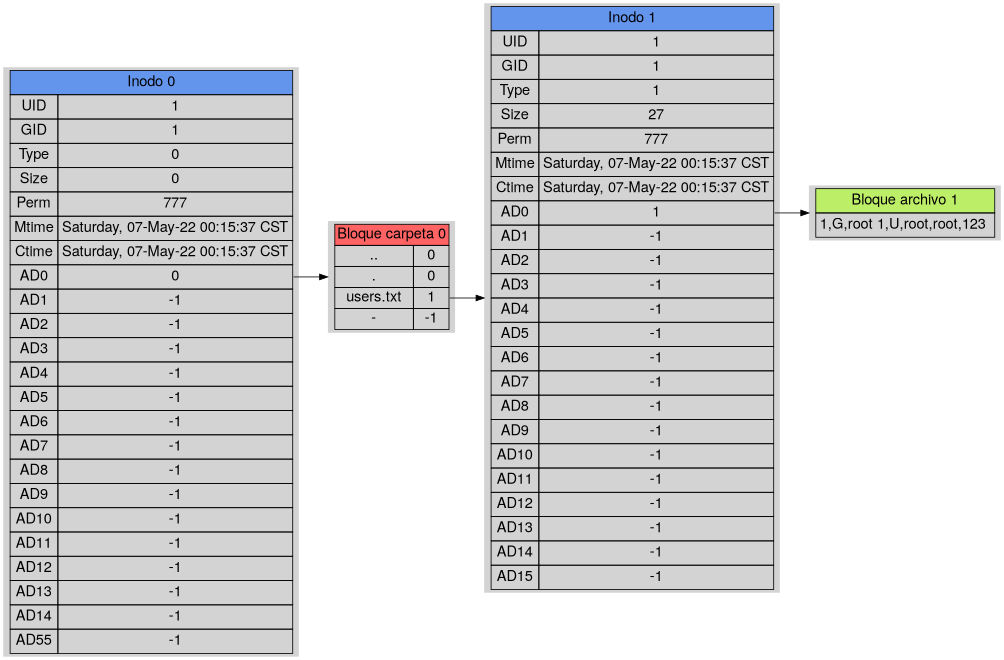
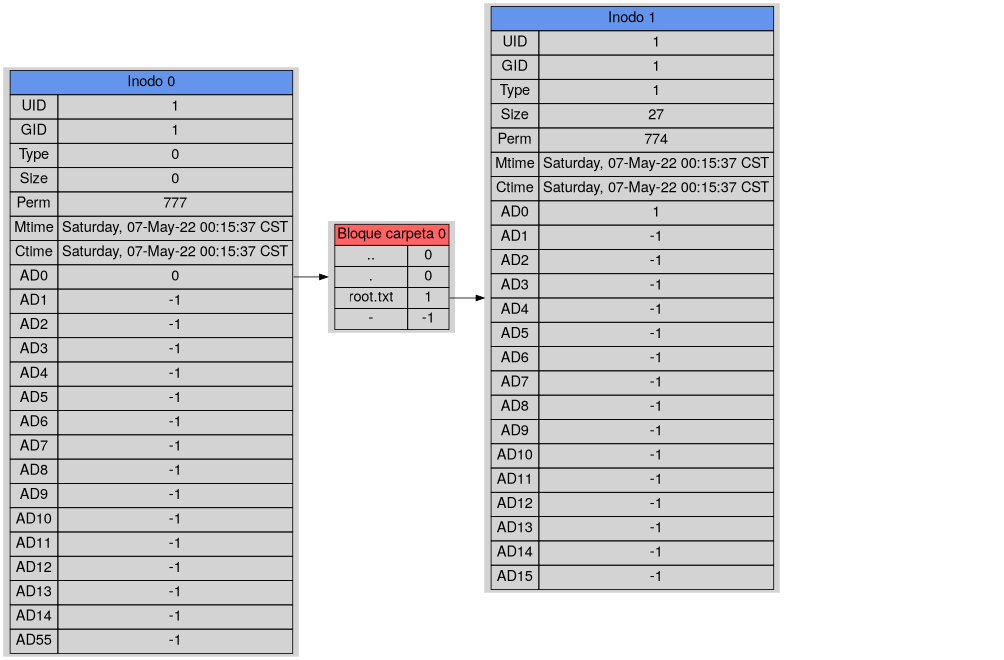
  digraph {
    fontname="Helvetica,Arial,sans-serif"
    fontsize=30
    labelloc=t
    rankdir=LR
    splines=true
    node [fontname="Helvetica,Arial,sans-serif" fontsize=18 shape=plaintext style=filled]
    edge [fontname="Helvetica,Arial,sans-serif" tailport=id0]
    n1 [label=< <TABLE BORDER="0" CELLBORDER="1" CELLSPACING="0" CELLPADDING="4"> <TR> <TD COLSPAN="2" BGCOLOR="cornflowerblue">Inodo 0</TD> </TR> <TR> <TD>UID</TD> <TD>1</TD> </TR> <TR> <TD>GID</TD> <TD>1</TD> </TR> <TR> <TD>Type</TD> <TD>0</TD> </TR> <TR> <TD>Size</TD> <TD>0</TD> </TR> <TR> <TD>Perm</TD> <TD>777</TD> </TR> <TR> <TD>Mtime</TD> <TD>Saturday, 07-May-22 00:15:37 CST</TD> </TR> <TR> <TD>Ctime</TD> <TD>Saturday, 07-May-22 00:15:37 CST</TD> </TR> <TR> <TD PORT="ii0">AD0</TD> <TD PORT="id0">0</TD> </TR> <TR> <TD PORT="ii1">AD1</TD> <TD PORT="id1">-1</TD> </TR> <TR> <TD PORT="ii2">AD2</TD> <TD PORT="id2">-1</TD> </TR> <TR> <TD PORT="ii3">AD3</TD> <TD PORT="id3">-1</TD> </TR> <TR> <TD PORT="ii4">AD4</TD> <TD PORT="id4">-1</TD> </TR> <TR> <TD PORT="ii5">AD5</TD> <TD PORT="id5">-1</TD> </TR> <TR> <TD PORT="ii6">AD6</TD> <TD PORT="id6">-1</TD> </TR> <TR> <TD PORT="ii7">AD7</TD> <TD PORT="id7">-1</TD> </TR> <TR> <TD PORT="ii8">AD8</TD> <TD PORT="id8">-1</TD> </TR> <TR> <TD PORT="ii9">AD9</TD> <TD PORT="id9">-1</TD> </TR> <TR> <TD PORT="ii10">AD10</TD> <TD PORT="id10">-1</TD> </TR> <TR> <TD PORT="ii11">AD11</TD> <TD PORT="id11">-1</TD> </TR> <TR> <TD PORT="ii12">AD12</TD> <TD PORT="id12">-1</TD> </TR> <TR> <TD PORT="ii13">AD13</TD> <TD PORT="id13">-1</TD> </TR> <TR> <TD PORT="ii14">AD14</TD> <TD PORT="id14">-1</TD> </TR> <TR> <TD PORT="ii15">AD55</TD> <TD PORT="id15">-1</TD> </TR> </TABLE>>]
-   n2 [label=< <TABLE BORDER="0" CELLBORDER="1" CELLSPACING="0"> <TR> <TD COLSPAN="2" BGCOLOR="#ff6363">Bloque carpeta 0</TD> </TR> <TR> <TD PORT="bi0">..</TD> <TD PORT="bd0">0</TD> </TR> <TR> <TD PORT="bi1">.</TD> <TD PORT="bd1">0</TD> </TR> <TR> <TD PORT="bi2">users.txt</TD> <TD PORT="bd2">1</TD> </TR> <TR> <TD PORT="bi3">-</TD> <TD PORT="bd3">-1</TD> </TR> </TABLE>>]
-   n3 [label=< <TABLE BORDER="0" CELLBORDER="1" CELLSPACING="0" CELLPADDING="4"> <TR> <TD COLSPAN="2" BGCOLOR="cornflowerblue">Inodo 1</TD> </TR> <TR> <TD>UID</TD> <TD>1</TD> </TR> <TR> <TD>GID</TD> <TD>1</TD> </TR> <TR> <TD>Type</TD> <TD>1</TD> </TR> <TR> <TD>Size</TD> <TD>27</TD> </TR> <TR> <TD>Perm</TD> <TD>777</TD> </TR> <TR> <TD>Mtime</TD> <TD>Saturday, 07-May-22 00:15:37 CST</TD> </TR> <TR> <TD>Ctime</TD> <TD>Saturday, 07-May-22 00:15:37 CST</TD> </TR> <TR> <TD PORT="ii0">AD0</TD> <TD PORT="id0">1</TD> </TR> <TR> <TD PORT="ii1">AD1</TD> <TD PORT="id1">-1</TD> </TR> <TR> <TD PORT="ii2">AD2</TD> <TD PORT="id2">-1</TD> </TR> <TR> <TD PORT="ii3">AD3</TD> <TD PORT="id3">-1</TD> </TR> <TR> <TD PORT="ii4">AD4</TD> <TD PORT="id4">-1</TD> </TR> <TR> <TD PORT="ii5">AD5</TD> <TD PORT="id5">-1</TD> </TR> <TR> <TD PORT="ii6">AD6</TD> <TD PORT="id6">-1</TD> </TR> <TR> <TD PORT="ii7">AD7</TD> <TD PORT="id7">-1</TD> </TR> <TR> <TD PORT="ii8">AD8</TD> <TD PORT="id8">-1</TD> </TR> <TR> <TD PORT="ii9">AD9</TD> <TD PORT="id9">-1</TD> </TR> <TR> <TD PORT="ii10">AD10</TD> <TD PORT="id10">-1</TD> </TR> <TR> <TD PORT="ii11">AD11</TD> <TD PORT="id11">-1</TD> </TR> <TR> <TD PORT="ii12">AD12</TD> <TD PORT="id12">-1</TD> </TR> <TR> <TD PORT="ii13">AD13</TD> <TD PORT="id13">-1</TD> </TR> <TR> <TD PORT="ii14">AD14</TD> <TD PORT="id14">-1</TD> </TR> <TR> <TD PORT="ii15">AD15</TD> <TD PORT="id15">-1</TD> </TR> </TABLE>>]
-   n4 [label=< <TABLE BORDER="0" CELLBORDER="1" CELLSPACING="0" CELLPADDING="4"> <TR> <TD COLSPAN="2" BGCOLOR="darkolivegreen2">Bloque archivo 1</TD> </TR> <TR> <TD COLSPAN="2">1,G,root 1,U,root,root,123 </TD> </TR> </TABLE>>]
+   n2 [label=< <TABLE BORDER="0" CELLBORDER="1" CELLSPACING="0"> <TR> <TD COLSPAN="2" BGCOLOR="#ff6363">Bloque carpeta 0</TD> </TR> <TR> <TD PORT="bi0">..</TD> <TD PORT="bd0">0</TD> </TR> <TR> <TD PORT="bi1">.</TD> <TD PORT="bd1">0</TD> </TR> <TR> <TD PORT="bi2">root.txt</TD> <TD PORT="bd2">1</TD> </TR> <TR> <TD PORT="bi3">-</TD> <TD PORT="bd3">-1</TD> </TR> </TABLE>>]
+   n3 [label=< <TABLE BORDER="0" CELLBORDER="1" CELLSPACING="0" CELLPADDING="4"> <TR> <TD COLSPAN="2" BGCOLOR="cornflowerblue">Inodo 1</TD> </TR> <TR> <TD>UID</TD> <TD>1</TD> </TR> <TR> <TD>GID</TD> <TD>1</TD> </TR> <TR> <TD>Type</TD> <TD>1</TD> </TR> <TR> <TD>Size</TD> <TD>27</TD> </TR> <TR> <TD>Perm</TD> <TD>774</TD> </TR> <TR> <TD>Mtime</TD> <TD>Saturday, 07-May-22 00:15:37 CST</TD> </TR> <TR> <TD>Ctime</TD> <TD>Saturday, 07-May-22 00:15:37 CST</TD> </TR> <TR> <TD PORT="ii0">AD0</TD> <TD PORT="id0">1</TD> </TR> <TR> <TD PORT="ii1">AD1</TD> <TD PORT="id1">-1</TD> </TR> <TR> <TD PORT="ii2">AD2</TD> <TD PORT="id2">-1</TD> </TR> <TR> <TD PORT="ii3">AD3</TD> <TD PORT="id3">-1</TD> </TR> <TR> <TD PORT="ii4">AD4</TD> <TD PORT="id4">-1</TD> </TR> <TR> <TD PORT="ii5">AD5</TD> <TD PORT="id5">-1</TD> </TR> <TR> <TD PORT="ii6">AD6</TD> <TD PORT="id6">-1</TD> </TR> <TR> <TD PORT="ii7">AD7</TD> <TD PORT="id7">-1</TD> </TR> <TR> <TD PORT="ii8">AD8</TD> <TD PORT="id8">-1</TD> </TR> <TR> <TD PORT="ii9">AD9</TD> <TD PORT="id9">-1</TD> </TR> <TR> <TD PORT="ii10">AD10</TD> <TD PORT="id10">-1</TD> </TR> <TR> <TD PORT="ii11">AD11</TD> <TD PORT="id11">-1</TD> </TR> <TR> <TD PORT="ii12">AD12</TD> <TD PORT="id12">-1</TD> </TR> <TR> <TD PORT="ii13">AD13</TD> <TD PORT="id13">-1</TD> </TR> <TR> <TD PORT="ii14">AD14</TD> <TD PORT="id14">-1</TD> </TR> <TR> <TD PORT="ii15">AD15</TD> <TD PORT="id15">-1</TD> </TR> </TABLE>>]
    n1 -> n2
    n2 -> n3 [tailport=bd2]
-   n3 -> n4
  }
